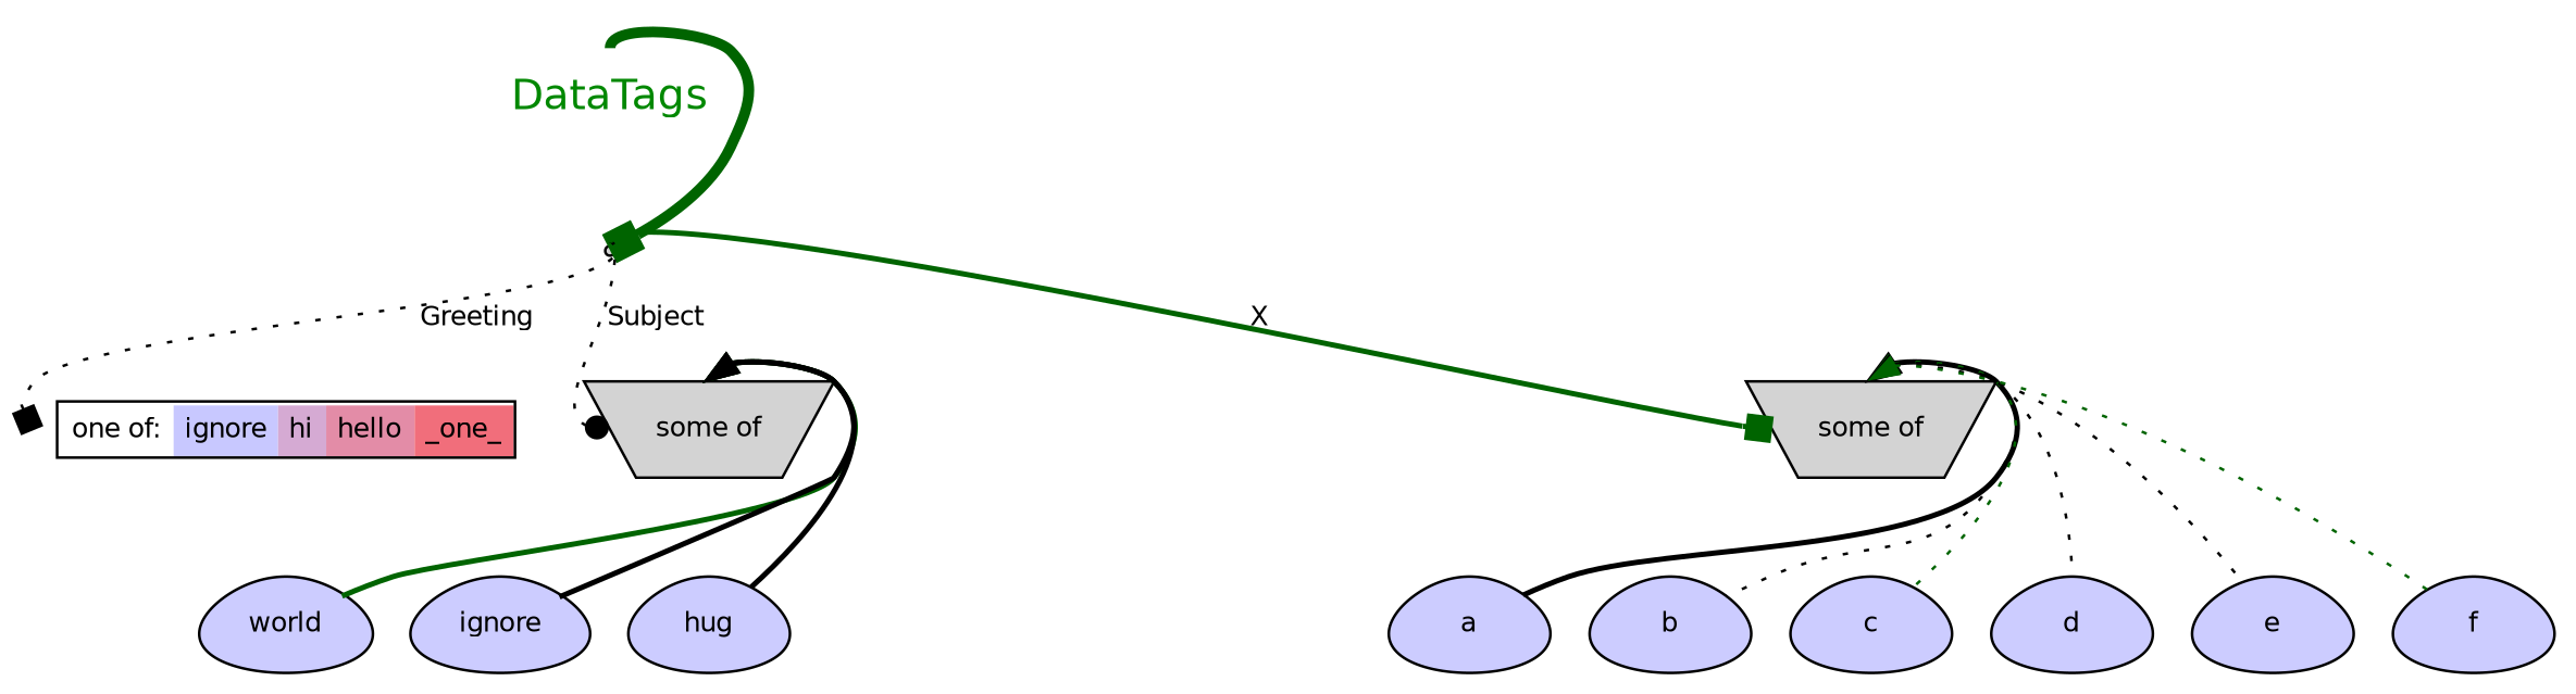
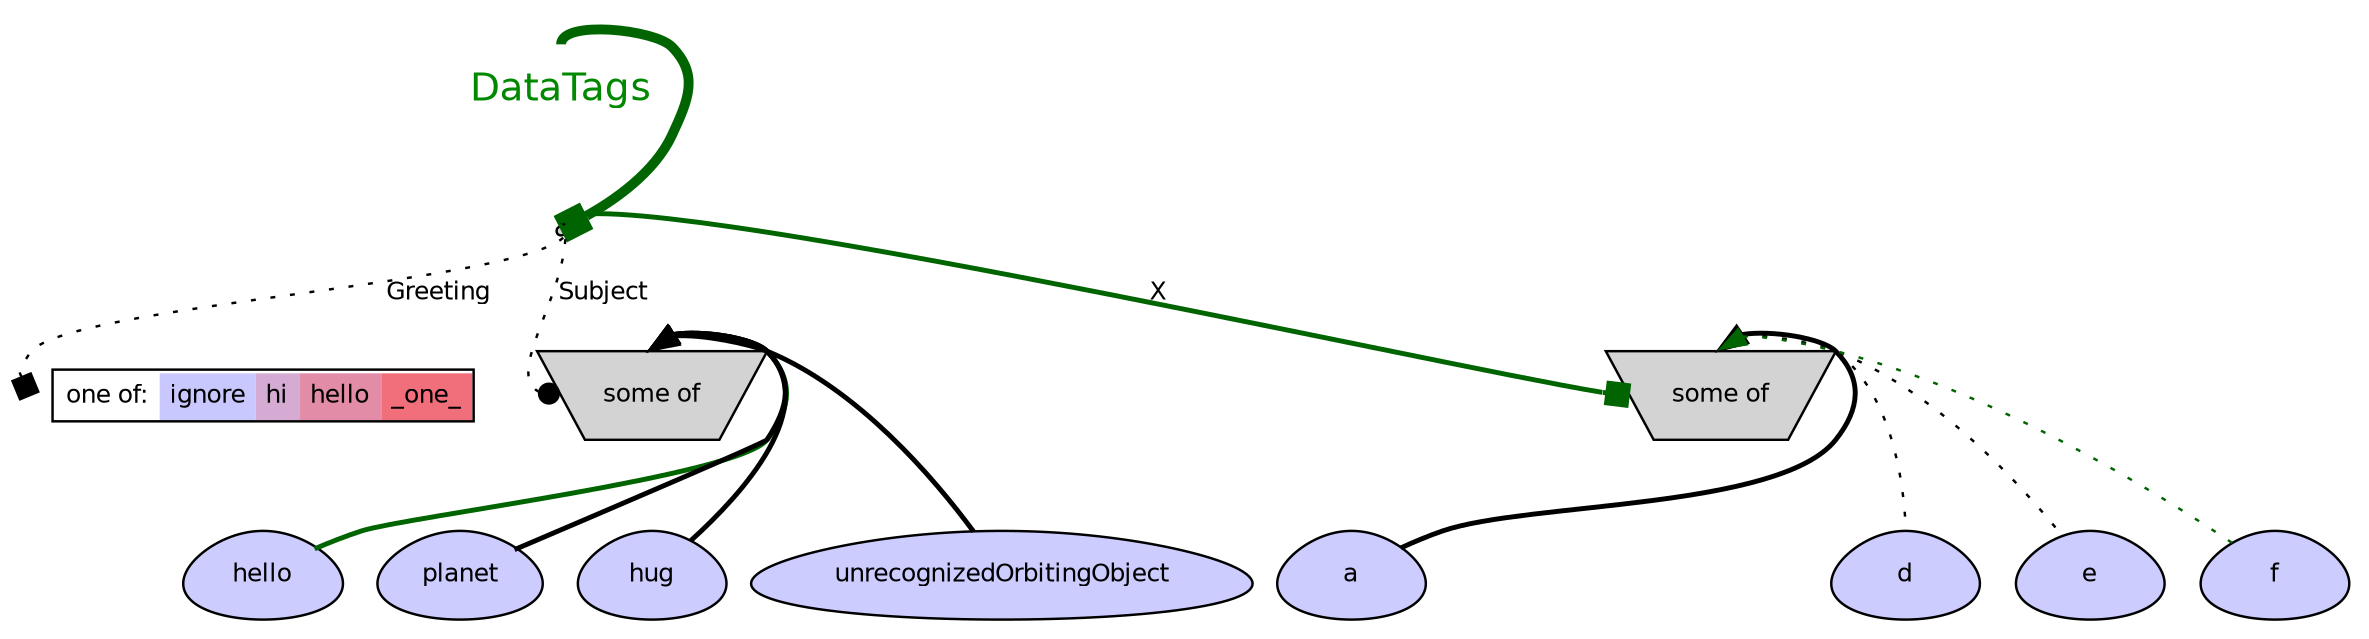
  digraph {
    rankdir=TB
    node [fillcolor="#CCCCFF" fontname=Helvetica fontsize=10 shape=egg style=filled]
    edge [color=black fontname=Helvetica fontsize=10 style=bold tailport=n dir=back]
    n1 [fillcolor=transparent fontcolor="#008800" fontsize=16 label=DataTags shape=none]
    DataTags [fillcolor=lightgray shape=point]
    n3 [fillcolor=none label=<<TABLE border="1" cellborder="0" cellspacing="0" cellpadding="4"><TR><TD>one of:</TD><TD BGCOLOR="#c8c8ff">ignore</TD><TD BGCOLOR="#d5aad3">hi</TD><TD BGCOLOR="#e38ca7">hello</TD><TD BGCOLOR="#f16e7b">_one_</TD></TR></TABLE>> shape=none]
    n4 [fillcolor=lightgray label="some of" shape=invtrapezium]
    n5 [fillcolor=lightgray label="some of" shape=invtrapezium]
-   n6 [label=world]
-   n7 [label=ignore]
+   n6 [label=hello]
+   n7 [label=planet]
    n8 [label=hug]
+   n9 [label=unrecognizedOrbitingObject]
    n10 [label=a]
-   n11 [label=b]
-   n12 [label=c]
    n13 [label=d]
    n14 [label=e]
    n15 [label=f]
    subgraph sub_1 {
      rank=source
      n1
    }
    n1 -> DataTags [arrowhead=box color=darkgreen penwidth=4.0 dir=""]
    DataTags -> n3 [arrowhead=box headport=w label=Greeting style=dotted dir=""]
    DataTags -> n4 [arrowhead=dot headport=w label=Subject style=dotted dir=""]
    DataTags -> n5 [arrowhead=box color=darkgreen headport=w label=X dir=""]
    n4 -> n6 [color=darkgreen]
    n4 -> n7
    n4 -> n8
+   n4 -> n9
    n5 -> n10
-   n5 -> n11 [style=dotted]
-   n5 -> n12 [color=darkgreen style=dotted]
    n5 -> n13 [style=dotted]
    n5 -> n14 [style=dotted]
    n5 -> n15 [color=darkgreen style=dotted]
  }
